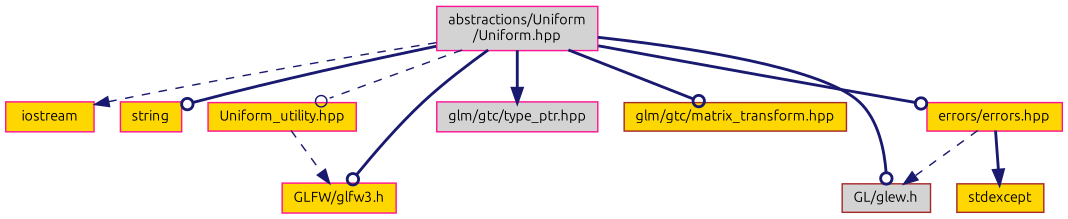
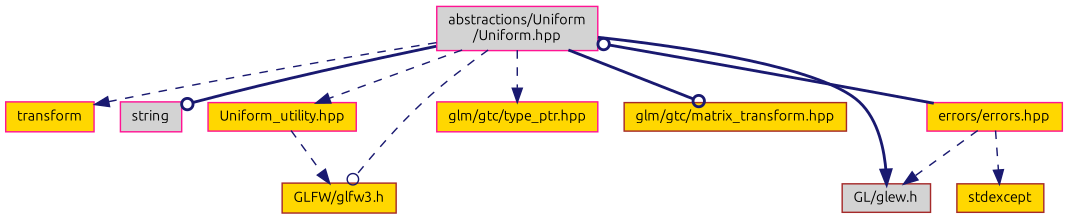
  digraph {
    fontname=Ubuntu
    node [color=deeppink fillcolor=gold fontname=Ubuntu fontsize=10 shape=record style=filled]
    edge [arrowhead=normal color=midnightblue fontname=Ubuntu fontsize=10 labelfontname=Helvetica labelfontsize=10 style=dashed]
    n1 [fillcolor=lightgrey fontcolor=black height=0.2 label="abstractions/Uniform\l/Uniform.hpp" width=0.4]
-   n2 [height=0.2 label=iostream width=0.4]
-   n3 [height=0.2 label=string width=0.4]
+   n2 [height=0.2 label=transform width=0.4]
+   n3 [fillcolor=lightgrey height=0.2 label=string width=0.4]
    n4 [color=brown fillcolor=lightgrey height=0.2 label="GL/glew.h" width=0.4]
-   n5 [height=0.2 label="GLFW/glfw3.h" width=0.4]
-   n6 [fillcolor=lightgrey height=0.2 label="glm/gtc/type_ptr.hpp" width=0.4]
+   n5 [color=brown height=0.2 label="GLFW/glfw3.h" width=0.4]
+   n6 [height=0.2 label="glm/gtc/type_ptr.hpp" width=0.4]
    n7 [color=brown height=0.2 label="glm/gtc/matrix_transform.hpp" width=0.4]
    n8 [height=0.2 label="Uniform_utility.hpp" width=0.4]
    n9 [height=0.2 label="errors/errors.hpp" width=0.4]
    n10 [color=brown height=0.2 label=stdexcept width=0.4]
    n1 -> n2
    n1 -> n3 [arrowhead=odot style=bold]
-   n1 -> n4 [arrowhead=odot style=bold]
-   n1 -> n5 [arrowhead=odot style=bold]
-   n1 -> n6 [style=bold]
+   n1 -> n4 [style=bold]
+   n1 -> n5 [arrowhead=odot]
+   n1 -> n6
    n1 -> n7 [arrowhead=odot style=bold]
-   n1 -> n8 [arrowhead=odot]
-   n1 -> n9 [arrowhead=odot style=bold]
+   n1 -> n8
+   n9 -> n1 [arrowhead=odot style=bold]
    n8 -> n5
    n9 -> n4
-   n9 -> n10 [style=bold]
+   n9 -> n10
  }
